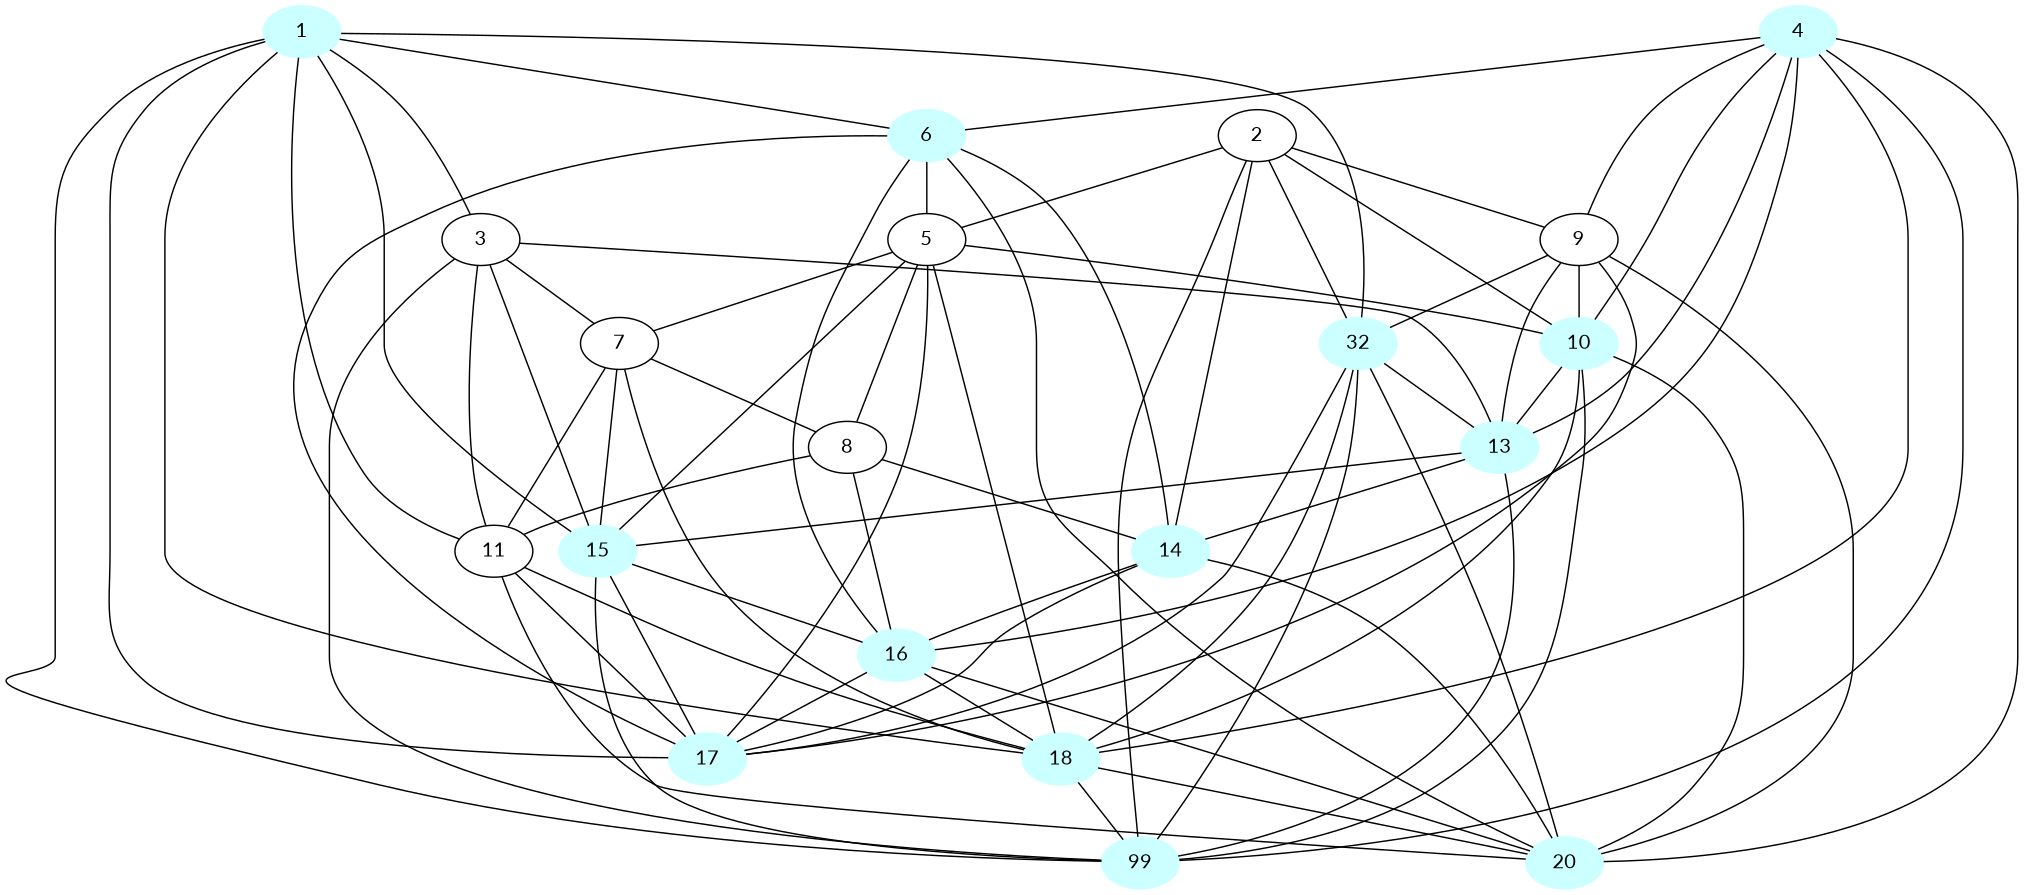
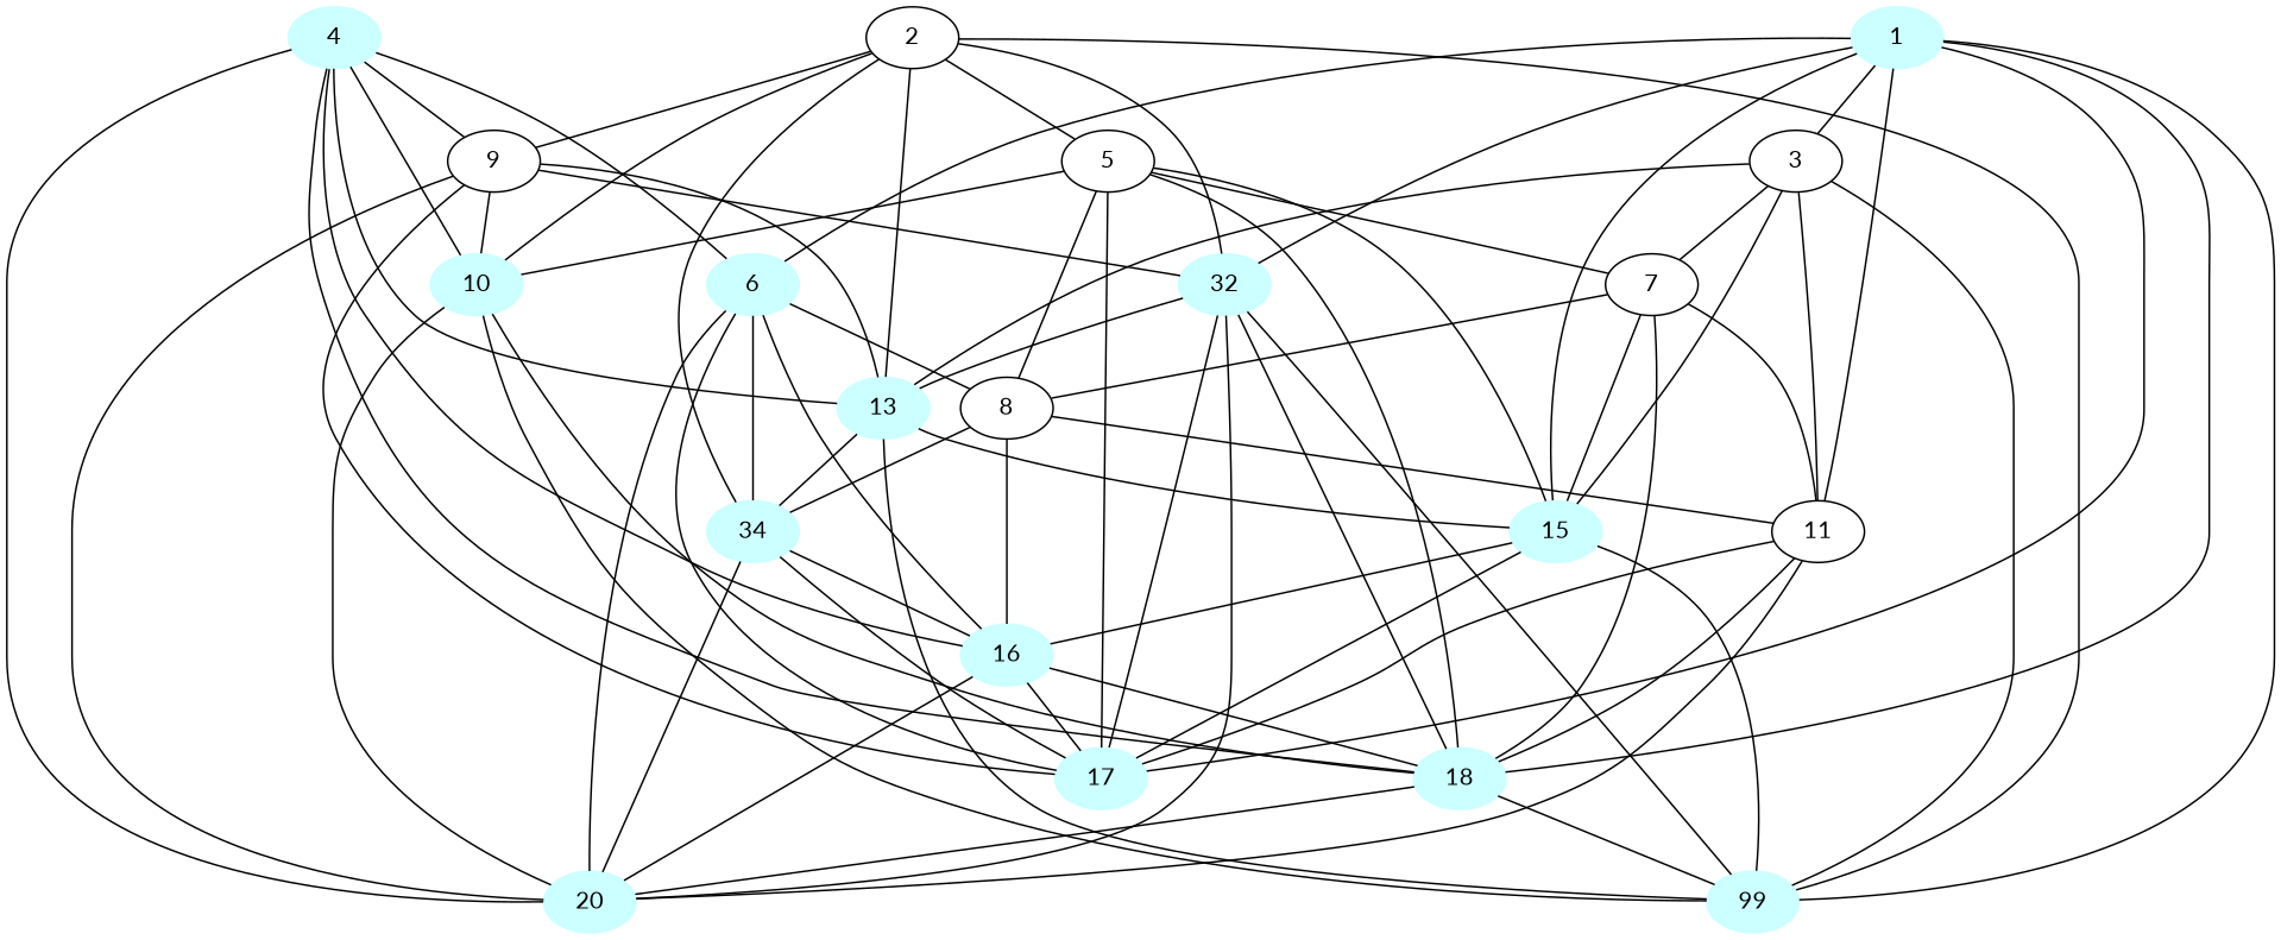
  graph {
    fontname=Lato
    node [color="#CCFFFF" fontname=Lato style=filled]
    edge [fontname=Lato]
    1
    6
    n3 [label=32]
    15
    17
    18
    n7 [label=99]
    3 [color="" style=""]
    11 [color="" style=""]
    16
    20
-   14
+   14 [label=34]
    8 [color="" style=""]
    13
    7 [color="" style=""]
    4
    10
    9 [color="" style=""]
    2 [color="" style=""]
    5 [color="" style=""]
    1 -- 6
    1 -- n3
    1 -- 15
    1 -- 17
    1 -- 18
    1 -- n7
    1 -- 3
    1 -- 11
    6 -- 17
    6 -- 16
    6 -- 20
    6 -- 14
-   6 -- 5
+   6 -- 8
    n3 -- 17
    n3 -- 18
    n3 -- n7
    n3 -- 20
    n3 -- 13
    15 -- 17
    15 -- n7
    15 -- 16
    18 -- n7
    18 -- 20
    3 -- 15
    3 -- n7
    3 -- 11
    3 -- 13
    3 -- 7
    11 -- 17
    11 -- 18
    11 -- 20
    16 -- 17
    16 -- 18
    16 -- 20
    14 -- 17
    14 -- 16
    14 -- 20
    8 -- 11
    8 -- 16
    8 -- 14
    13 -- 15
    13 -- n7
    13 -- 14
    7 -- 15
    7 -- 18
    7 -- 11
    7 -- 8
    4 -- 6
    4 -- 18
-   4 -- n7
    4 -- 16
    4 -- 20
    4 -- 13
    4 -- 10
    4 -- 9
    10 -- 18
    10 -- n7
    10 -- 20
-   10 -- 13
+   2 -- 13
    9 -- n3
    9 -- 17
    9 -- 20
    9 -- 13
    9 -- 10
    2 -- n3
    2 -- n7
    2 -- 14
    2 -- 10
    2 -- 9
    2 -- 5
    5 -- 15
    5 -- 17
    5 -- 18
    5 -- 8
    5 -- 7
    5 -- 10
  }
